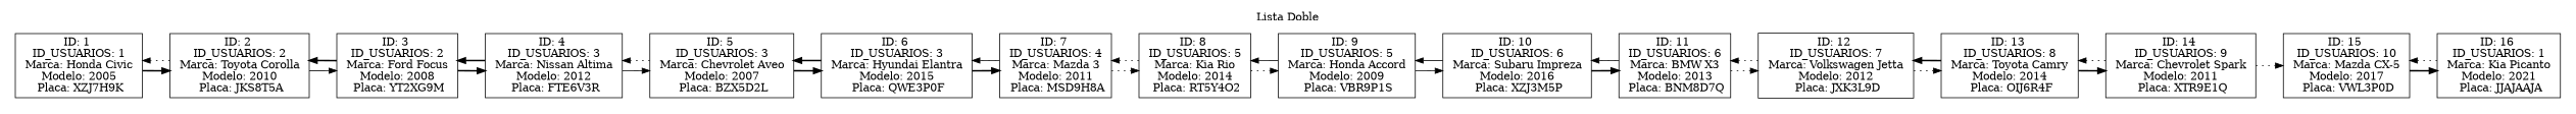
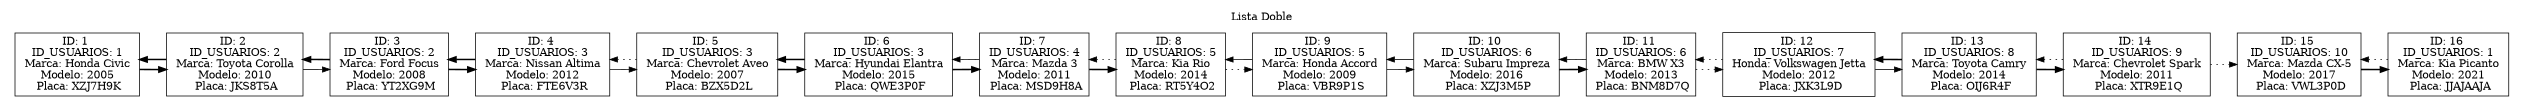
  digraph {
    pencolor=transparent
    rankdir=LR
    node [shape=record]
    edge [style=bold]
    n1 [label="{ID: 1 \n ID_USUARIOS: 1 \n Marca: Honda Civic \n Modelo: 2005 \n Placa: XZJ7H9K}"]
    n2 [label="{ID: 2 \n ID_USUARIOS: 2 \n Marca: Toyota Corolla \n Modelo: 2010 \n Placa: JKS8T5A}"]
    n3 [label="{ID: 3 \n ID_USUARIOS: 2 \n Marca: Ford Focus \n Modelo: 2008 \n Placa: YT2XG9M}"]
    n4 [label="{ID: 4 \n ID_USUARIOS: 3 \n Marca: Nissan Altima \n Modelo: 2012 \n Placa: FTE6V3R}"]
    n5 [label="{ID: 5 \n ID_USUARIOS: 3 \n Marca: Chevrolet Aveo \n Modelo: 2007 \n Placa: BZX5D2L}"]
    n6 [label="{ID: 6 \n ID_USUARIOS: 3 \n Marca: Hyundai Elantra \n Modelo: 2015 \n Placa: QWE3P0F}"]
    n7 [label="{ID: 7 \n ID_USUARIOS: 4 \n Marca: Mazda 3 \n Modelo: 2011 \n Placa: MSD9H8A}"]
    n8 [label="{ID: 8 \n ID_USUARIOS: 5 \n Marca: Kia Rio \n Modelo: 2014 \n Placa: RT5Y4O2}"]
    n9 [label="{ID: 9 \n ID_USUARIOS: 5 \n Marca: Honda Accord \n Modelo: 2009 \n Placa: VBR9P1S}"]
    n10 [label="{ID: 10 \n ID_USUARIOS: 6 \n Marca: Subaru Impreza \n Modelo: 2016 \n Placa: XZJ3M5P}"]
    n11 [label="{ID: 11 \n ID_USUARIOS: 6 \n Marca: BMW X3 \n Modelo: 2013 \n Placa: BNM8D7Q}"]
-   n12 [label="{ID: 12 \n ID_USUARIOS: 7 \n Marca: Volkswagen Jetta \n Modelo: 2012 \n Placa: JXK3L9D}"]
+   n12 [label="{ID: 12 \n ID_USUARIOS: 7 \n Honda: Volkswagen Jetta \n Modelo: 2012 \n Placa: JXK3L9D}"]
    n13 [label="{ID: 13 \n ID_USUARIOS: 8 \n Marca: Toyota Camry \n Modelo: 2014 \n Placa: OIJ6R4F}"]
    n14 [label="{ID: 14 \n ID_USUARIOS: 9 \n Marca: Chevrolet Spark \n Modelo: 2011 \n Placa: XTR9E1Q}"]
    n15 [label="{ID: 15 \n ID_USUARIOS: 10 \n Marca: Mazda CX-5 \n Modelo: 2017 \n Placa: VWL3P0D}"]
    n16 [label="{ID: 16 \n ID_USUARIOS: 1 \n Marca: Kia Picanto \n Modelo: 2021 \n Placa: JJAJAAJA}"]
    subgraph cluster_1 {
      label="Lista Doble"
      n1
      n2
      n3
      n4
      n5
      n6
      n7
      n8
      n9
      n10
      n11
      n12
      n13
      n14
      n15
      n16
    }
    n1 -> n2
-   n2 -> n1 [style=dotted]
+   n2 -> n1
    n2 -> n3 [style=solid]
    n3 -> n2
    n3 -> n4
    n4 -> n3
    n4 -> n5 [style=solid]
    n5 -> n4 [style=dotted]
    n5 -> n6
    n6 -> n5
    n6 -> n7
    n7 -> n6 [style=solid]
-   n7 -> n8 [style=dotted]
+   n7 -> n8
    n8 -> n7 [style=dotted]
    n8 -> n9 [style=dotted]
    n9 -> n8 [style=solid]
    n9 -> n10 [style=solid]
    n10 -> n9 [style=solid]
    n10 -> n11
    n11 -> n10 [style=solid]
    n11 -> n12 [style=dotted]
    n12 -> n11 [style=dotted]
-   n12 -> n13 [style=dotted]
+   n12 -> n13 [style=solid]
    n13 -> n12
    n13 -> n14
    n14 -> n13 [style=dotted]
    n14 -> n15 [style=dotted]
    n15 -> n16
    n16 -> n15 [style=dotted]
  }
